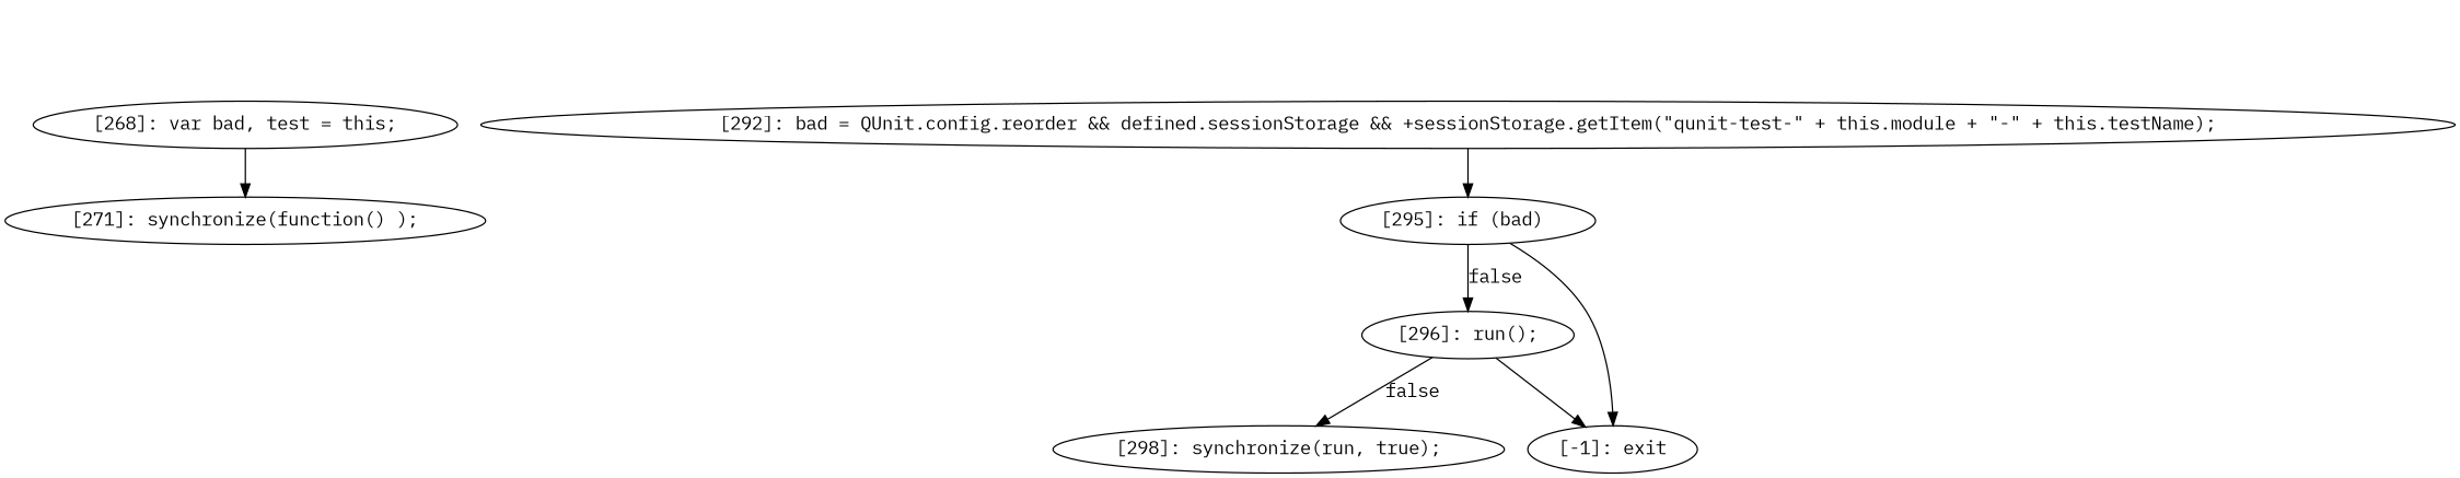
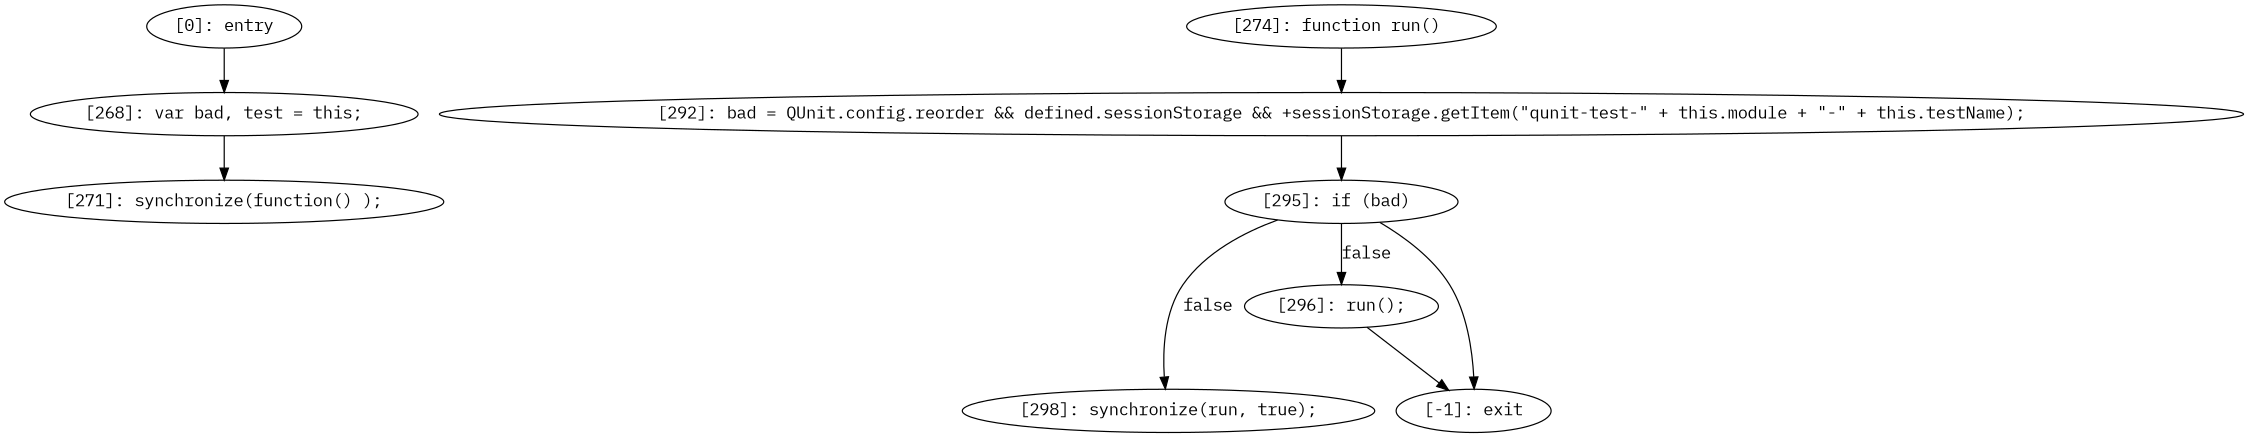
  digraph {
    fontname="IBM Plex Mono"
    node [fontname="IBM Plex Mono"]
    edge [fontname="IBM Plex Mono"]
    n1 [label="[271]: synchronize(function() );\n"]
+   n2 [label="[274]: function run() \n"]
    n3 [label="[292]: bad = QUnit.config.reorder && defined.sessionStorage && +sessionStorage.getItem(\"qunit-test-\" + this.module + \"-\" + this.testName);\n"]
    n4 [label="[295]: if (bad) "]
    n5 [label="[298]: synchronize(run, true);\n"]
    n6 [label="[-1]: exit"]
    n7 [label="[296]: run();\n"]
    n8 [label="[268]: var bad, test = this;\n"]
+   n9 [label="[0]: entry"]
+   n2 -> n3
    n3 -> n4
-   n7 -> n5 [label=false]
+   n4 -> n5 [label=false]
    n4 -> n6
    n4 -> n7 [label=false]
    n7 -> n6
    n8 -> n1
+   n9 -> n8
  }
